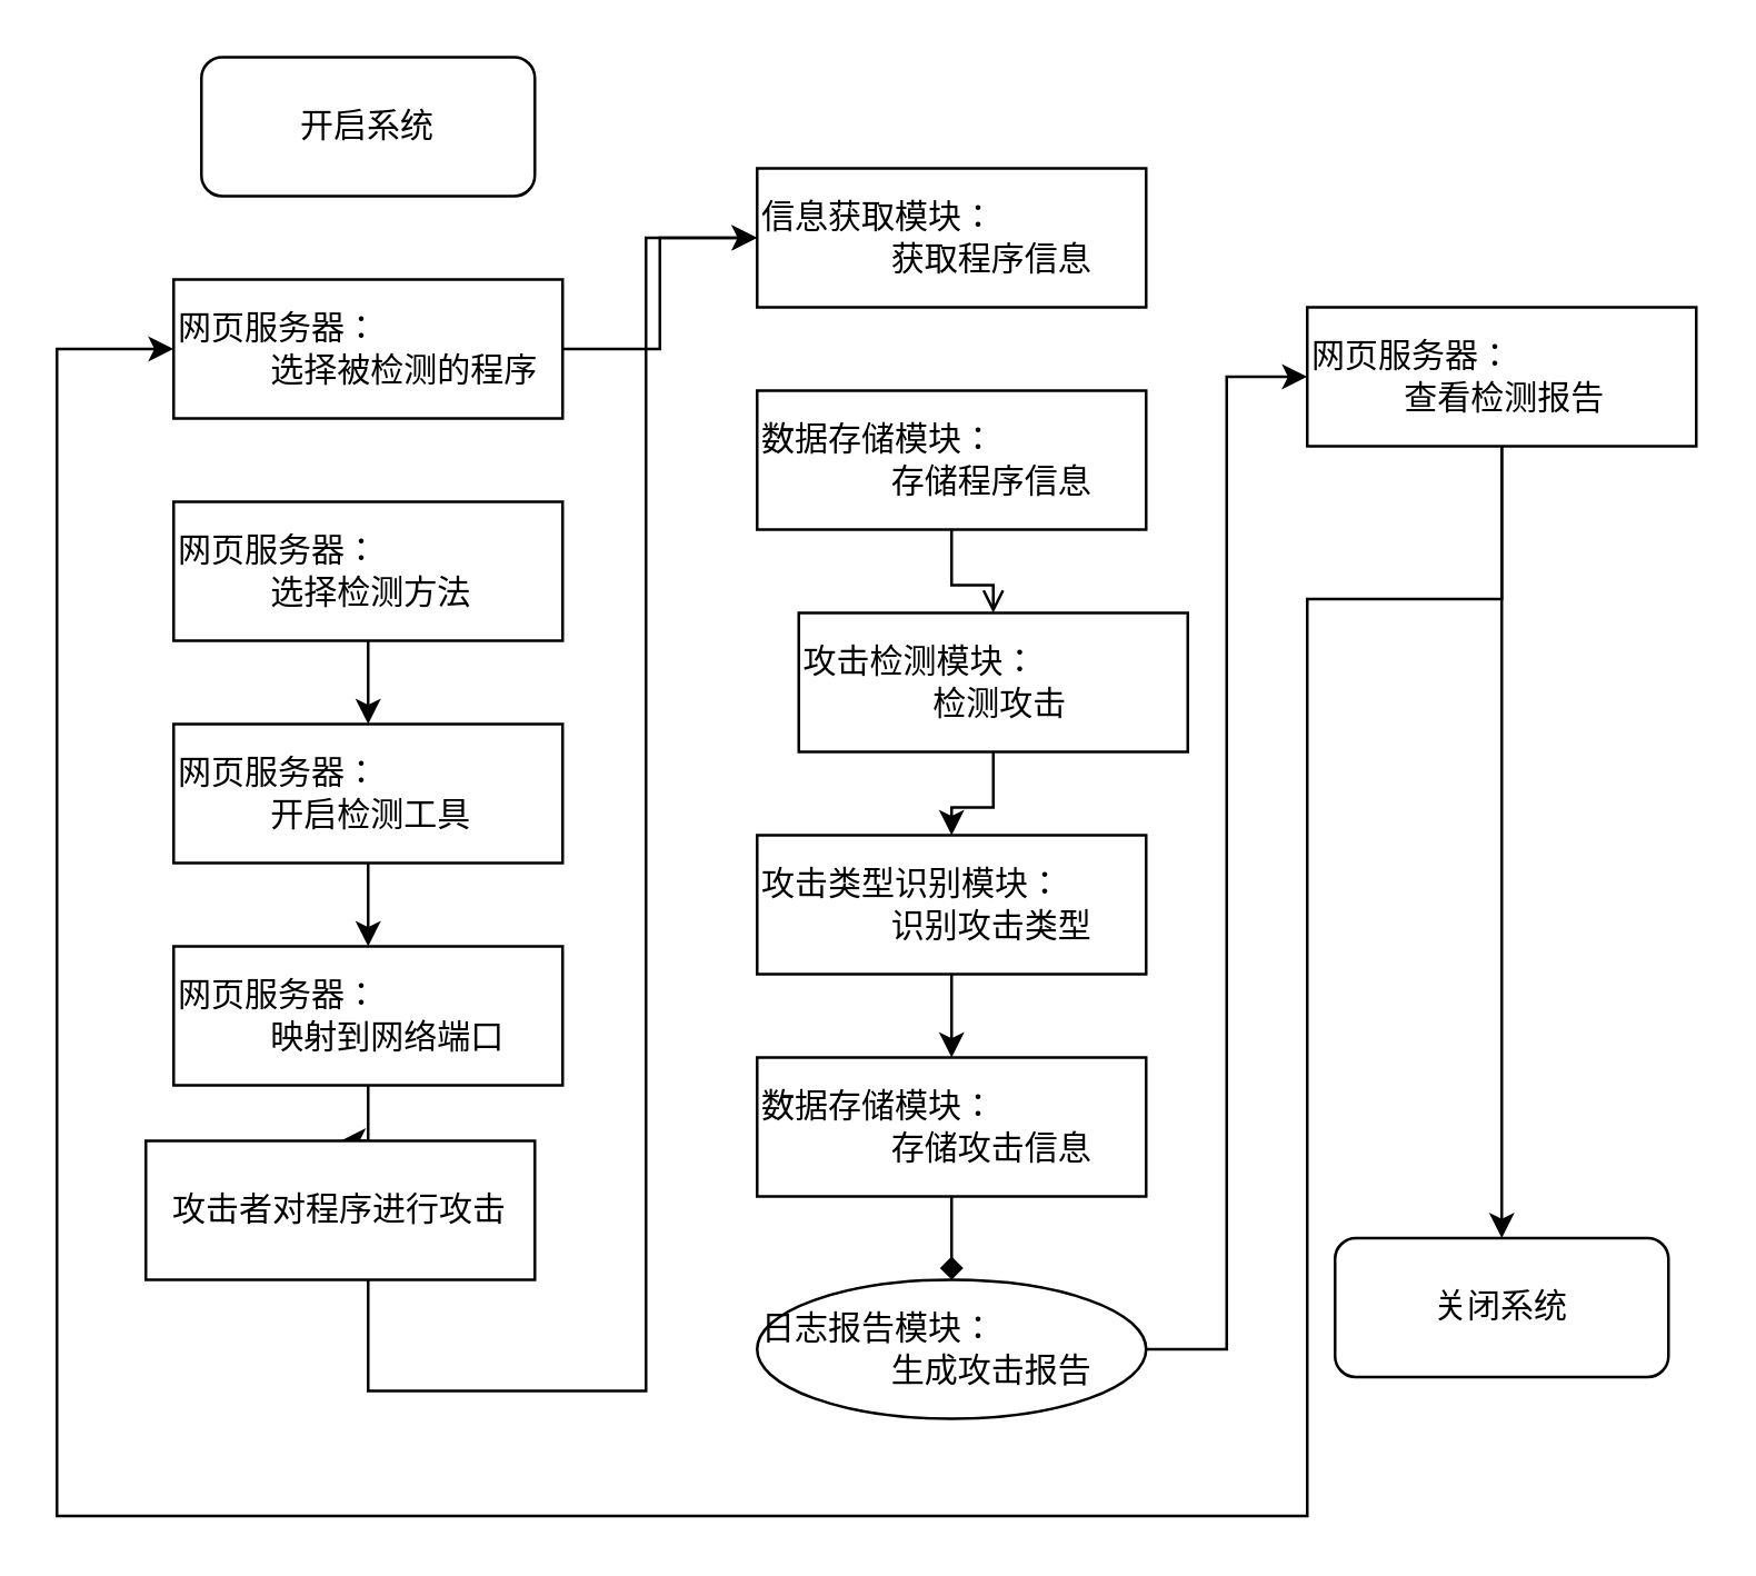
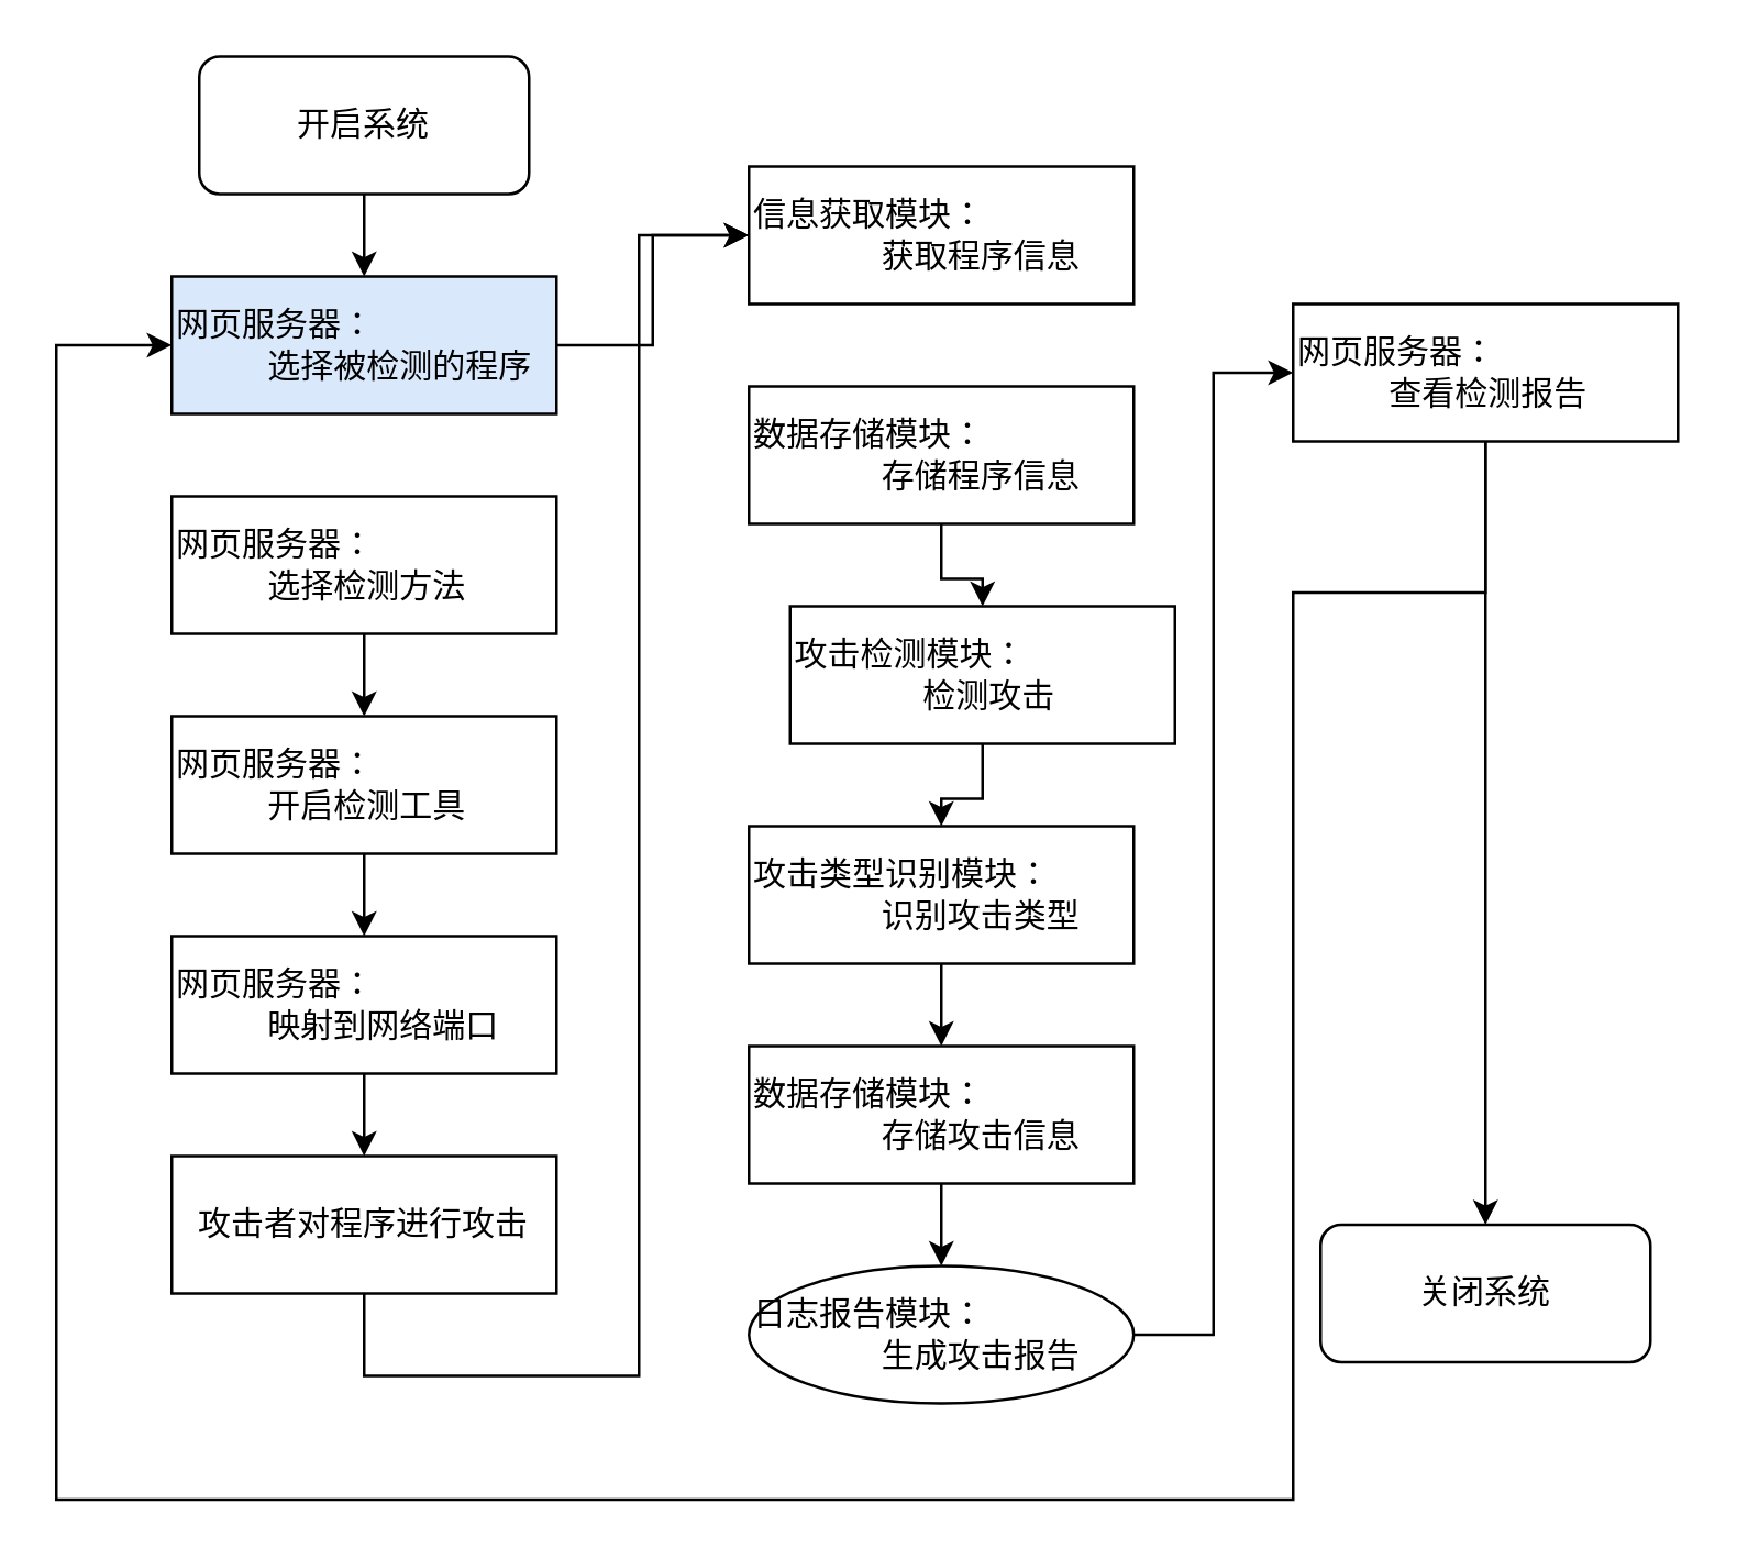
  <mxCell id="0" />
  <mxCell id="1" parent="0" />
+ <mxCell id="2" value="" style="edgeStyle=orthogonalEdgeStyle;rounded=0;orthogonalLoop=1;jettySize=auto;html=1;" parent="1" source="3" target="5" edge="1"><mxGeometry relative="1" as="geometry" /></mxCell>
  <mxCell id="3" value="开启系统" style="rounded=1;whiteSpace=wrap;html=1;" parent="1" vertex="1"><mxGeometry x="72" y="20" width="120" height="50" as="geometry" /></mxCell>
  <mxCell id="4" value="" style="edgeStyle=orthogonalEdgeStyle;rounded=0;orthogonalLoop=1;jettySize=auto;html=1;align=left;" parent="1" source="5" target="17" edge="1"><mxGeometry relative="1" as="geometry" /></mxCell>
- <mxCell id="5" value="&lt;div align=&quot;left&quot;&gt;网页服务器：&lt;br&gt;&lt;/div&gt;&lt;div align=&quot;left&quot;&gt;&amp;nbsp;&amp;nbsp;&amp;nbsp;&amp;nbsp;&amp;nbsp;&amp;nbsp;&amp;nbsp;&amp;nbsp;&amp;nbsp; 选择被检测的程序&lt;/div&gt;" style="rounded=0;whiteSpace=wrap;html=1;align=left;" parent="1" vertex="1"><mxGeometry x="62" y="100" width="140" height="50" as="geometry" /></mxCell>
+ <mxCell id="5" value="&lt;div align=&quot;left&quot;&gt;网页服务器：&lt;br&gt;&lt;/div&gt;&lt;div align=&quot;left&quot;&gt;&amp;nbsp;&amp;nbsp;&amp;nbsp;&amp;nbsp;&amp;nbsp;&amp;nbsp;&amp;nbsp;&amp;nbsp;&amp;nbsp; 选择被检测的程序&lt;/div&gt;" style="rounded=0;whiteSpace=wrap;html=1;align=left;fillColor=#dae8fc;" parent="1" vertex="1"><mxGeometry x="62" y="100" width="140" height="50" as="geometry" /></mxCell>
  <mxCell id="6" value="" style="edgeStyle=orthogonalEdgeStyle;rounded=0;orthogonalLoop=1;jettySize=auto;html=1;align=left;" parent="1" source="7" target="9" edge="1"><mxGeometry relative="1" as="geometry" /></mxCell>
  <mxCell id="7" value="&lt;div&gt;网页服务器：&lt;/div&gt;&lt;div&gt;&amp;nbsp;&amp;nbsp;&amp;nbsp;&amp;nbsp;&amp;nbsp;&amp;nbsp;&amp;nbsp;&amp;nbsp;&amp;nbsp; 选择检测方法&lt;/div&gt;" style="rounded=0;whiteSpace=wrap;html=1;align=left;" parent="1" vertex="1"><mxGeometry x="62" y="180" width="140" height="50" as="geometry" /></mxCell>
  <mxCell id="8" value="" style="edgeStyle=orthogonalEdgeStyle;rounded=0;orthogonalLoop=1;jettySize=auto;html=1;align=left;" parent="1" source="9" target="11" edge="1"><mxGeometry relative="1" as="geometry" /></mxCell>
  <mxCell id="9" value="&lt;div&gt;网页服务器：&lt;/div&gt;&lt;div&gt;&amp;nbsp;&amp;nbsp;&amp;nbsp;&amp;nbsp;&amp;nbsp;&amp;nbsp;&amp;nbsp;&amp;nbsp;&amp;nbsp; 开启检测工具&lt;/div&gt;" style="rounded=0;whiteSpace=wrap;html=1;align=left;" parent="1" vertex="1"><mxGeometry x="62" y="260" width="140" height="50" as="geometry" /></mxCell>
  <mxCell id="10" value="" style="edgeStyle=orthogonalEdgeStyle;rounded=0;orthogonalLoop=1;jettySize=auto;html=1;align=left;" parent="1" source="11" target="13" edge="1"><mxGeometry relative="1" as="geometry" /></mxCell>
  <mxCell id="11" value="&lt;div&gt;网页服务器：&lt;/div&gt;&lt;div&gt;&amp;nbsp;&amp;nbsp;&amp;nbsp;&amp;nbsp;&amp;nbsp;&amp;nbsp;&amp;nbsp;&amp;nbsp;&amp;nbsp; 映射到网络端口&lt;/div&gt;" style="rounded=0;whiteSpace=wrap;html=1;align=left;" parent="1" vertex="1"><mxGeometry x="62" y="340" width="140" height="50" as="geometry" /></mxCell>
  <mxCell id="12" value="" style="edgeStyle=orthogonalEdgeStyle;rounded=0;orthogonalLoop=1;jettySize=auto;html=1;entryX=0;entryY=0.5;entryDx=0;entryDy=0;" edge="1" parent="1" source="13" target="17"><mxGeometry relative="1" as="geometry"><mxPoint x="282" y="445" as="targetPoint" /><Array as="points"><mxPoint x="132" y="500" /><mxPoint x="232" y="500" /><mxPoint x="232" y="85" /></Array></mxGeometry></mxCell>
- <mxCell id="13" value="攻击者对程序进行攻击" style="rounded=0;whiteSpace=wrap;html=1;align=center;" parent="1" vertex="1"><mxGeometry x="52" y="410" width="140" height="50" as="geometry" /></mxCell>
+ <mxCell id="13" value="攻击者对程序进行攻击" style="rounded=0;whiteSpace=wrap;html=1;align=center;" parent="1" vertex="1"><mxGeometry x="62" y="420" width="140" height="50" as="geometry" /></mxCell>
  <mxCell id="14" value="" style="edgeStyle=orthogonalEdgeStyle;rounded=0;orthogonalLoop=1;jettySize=auto;html=1;align=left;entryX=0;entryY=0.5;entryDx=0;entryDy=0;" edge="1" parent="1" source="15" target="5"><mxGeometry relative="1" as="geometry"><mxPoint x="682" y="155" as="targetPoint" /><Array as="points"><mxPoint x="540" y="215" /><mxPoint x="470" y="215" /><mxPoint x="470" y="545" /><mxPoint x="20" y="545" /><mxPoint x="20" y="125" /></Array></mxGeometry></mxCell>
  <mxCell id="15" value="&lt;div align=&quot;left&quot;&gt;网页服务器：&lt;br&gt;&lt;/div&gt;&lt;div align=&quot;left&quot;&gt;&amp;nbsp;&amp;nbsp;&amp;nbsp;&amp;nbsp;&amp;nbsp;&amp;nbsp;&amp;nbsp;&amp;nbsp;&amp;nbsp; 查看检测报告&lt;/div&gt;" style="rounded=0;whiteSpace=wrap;html=1;align=left;" parent="1" vertex="1"><mxGeometry x="470" y="110" width="140" height="50" as="geometry" /></mxCell>
- <mxCell id="16" value="" style="edgeStyle=orthogonalEdgeStyle;rounded=0;orthogonalLoop=1;jettySize=auto;html=1;endArrow=open;" edge="1" parent="1" source="20" target="19"><mxGeometry relative="1" as="geometry" /></mxCell>
+ <mxCell id="16" value="" style="edgeStyle=orthogonalEdgeStyle;rounded=0;orthogonalLoop=1;jettySize=auto;html=1;" edge="1" parent="1" source="20" target="19"><mxGeometry relative="1" as="geometry" /></mxCell>
  <mxCell id="17" value="&lt;div&gt;信息获取模块：&lt;br&gt;&lt;/div&gt;&lt;div&gt;&amp;nbsp;&amp;nbsp;&amp;nbsp;&amp;nbsp;&amp;nbsp;&amp;nbsp;&amp;nbsp;&amp;nbsp;&amp;nbsp;&amp;nbsp;&amp;nbsp;&amp;nbsp;&amp;nbsp; 获取程序信息&lt;/div&gt;" style="rounded=0;whiteSpace=wrap;html=1;align=left;" vertex="1" parent="1"><mxGeometry x="272" y="60" width="140" height="50" as="geometry" /></mxCell>
  <mxCell id="18" value="" style="edgeStyle=orthogonalEdgeStyle;rounded=0;orthogonalLoop=1;jettySize=auto;html=1;" edge="1" parent="1" source="19" target="22"><mxGeometry relative="1" as="geometry" /></mxCell>
  <mxCell id="19" value="&lt;div&gt;攻击检测模块：&lt;br&gt;&lt;/div&gt;&lt;div&gt;&amp;nbsp;&amp;nbsp;&amp;nbsp;&amp;nbsp;&amp;nbsp;&amp;nbsp;&amp;nbsp;&amp;nbsp;&amp;nbsp;&amp;nbsp;&amp;nbsp;&amp;nbsp;&amp;nbsp; 检测攻击&lt;br&gt;&lt;/div&gt;" style="rounded=0;whiteSpace=wrap;html=1;align=left;" vertex="1" parent="1"><mxGeometry x="287" y="220" width="140" height="50" as="geometry" /></mxCell>
  <mxCell id="20" value="&lt;div&gt;数据存储模块：&lt;br&gt;&lt;/div&gt;&lt;div&gt;&amp;nbsp;&amp;nbsp;&amp;nbsp;&amp;nbsp;&amp;nbsp;&amp;nbsp;&amp;nbsp;&amp;nbsp;&amp;nbsp;&amp;nbsp;&amp;nbsp;&amp;nbsp;&amp;nbsp; 存储程序信息&lt;br&gt;&lt;/div&gt;" style="rounded=0;whiteSpace=wrap;html=1;align=left;" vertex="1" parent="1"><mxGeometry x="272" y="140" width="140" height="50" as="geometry" /></mxCell>
  <mxCell id="21" value="" style="edgeStyle=orthogonalEdgeStyle;rounded=0;orthogonalLoop=1;jettySize=auto;html=1;" edge="1" parent="1" source="22" target="24"><mxGeometry relative="1" as="geometry" /></mxCell>
  <mxCell id="22" value="&lt;div&gt;攻击类型识别模块：&lt;br&gt;&lt;/div&gt;&lt;div&gt;&amp;nbsp;&amp;nbsp;&amp;nbsp;&amp;nbsp;&amp;nbsp;&amp;nbsp;&amp;nbsp;&amp;nbsp;&amp;nbsp;&amp;nbsp;&amp;nbsp;&amp;nbsp;&amp;nbsp; 识别攻击类型&lt;br&gt;&lt;/div&gt;" style="rounded=0;whiteSpace=wrap;html=1;align=left;" vertex="1" parent="1"><mxGeometry x="272" y="300" width="140" height="50" as="geometry" /></mxCell>
- <mxCell id="23" value="" style="edgeStyle=orthogonalEdgeStyle;rounded=0;orthogonalLoop=1;jettySize=auto;html=1;endArrow=diamond;" edge="1" parent="1" source="24" target="26"><mxGeometry relative="1" as="geometry" /></mxCell>
+ <mxCell id="23" value="" style="edgeStyle=orthogonalEdgeStyle;rounded=0;orthogonalLoop=1;jettySize=auto;html=1;" edge="1" parent="1" source="24" target="26"><mxGeometry relative="1" as="geometry" /></mxCell>
  <mxCell id="24" value="&lt;div&gt;数据存储模块：&lt;br&gt;&lt;/div&gt;&lt;div&gt;&amp;nbsp;&amp;nbsp;&amp;nbsp;&amp;nbsp;&amp;nbsp;&amp;nbsp;&amp;nbsp;&amp;nbsp;&amp;nbsp;&amp;nbsp;&amp;nbsp;&amp;nbsp;&amp;nbsp; 存储攻击信息&lt;br&gt;&lt;/div&gt;" style="rounded=0;whiteSpace=wrap;html=1;align=left;" vertex="1" parent="1"><mxGeometry x="272" y="380" width="140" height="50" as="geometry" /></mxCell>
  <mxCell id="25" value="" style="edgeStyle=orthogonalEdgeStyle;rounded=0;orthogonalLoop=1;jettySize=auto;html=1;entryX=0;entryY=0.5;entryDx=0;entryDy=0;" edge="1" parent="1" source="26" target="15"><mxGeometry relative="1" as="geometry"><mxPoint x="492" y="485" as="targetPoint" /></mxGeometry></mxCell>
  <mxCell id="26" value="&lt;div&gt;日志报告模块：&lt;br&gt;&lt;/div&gt;&lt;div&gt;&amp;nbsp;&amp;nbsp;&amp;nbsp;&amp;nbsp;&amp;nbsp;&amp;nbsp;&amp;nbsp;&amp;nbsp;&amp;nbsp;&amp;nbsp;&amp;nbsp;&amp;nbsp;&amp;nbsp; 生成攻击报告&lt;br&gt;&lt;/div&gt;" style="ellipse;whiteSpace=wrap;html=1;align=left;" vertex="1" parent="1"><mxGeometry x="272" y="460" width="140" height="50" as="geometry" /></mxCell>
  <mxCell id="27" value="" style="edgeStyle=orthogonalEdgeStyle;rounded=0;orthogonalLoop=1;jettySize=auto;html=1;align=left;entryX=0.5;entryY=1;entryDx=0;entryDy=0;startArrow=classic;startFill=1;endArrow=none;endFill=0;" edge="1" parent="1" source="28" target="15"><mxGeometry relative="1" as="geometry"><mxPoint x="540" y="180" as="targetPoint" /></mxGeometry></mxCell>
  <mxCell id="28" value="关闭系统" style="rounded=1;whiteSpace=wrap;html=1;" vertex="1" parent="1"><mxGeometry x="480" y="445" width="120" height="50" as="geometry" /></mxCell>
